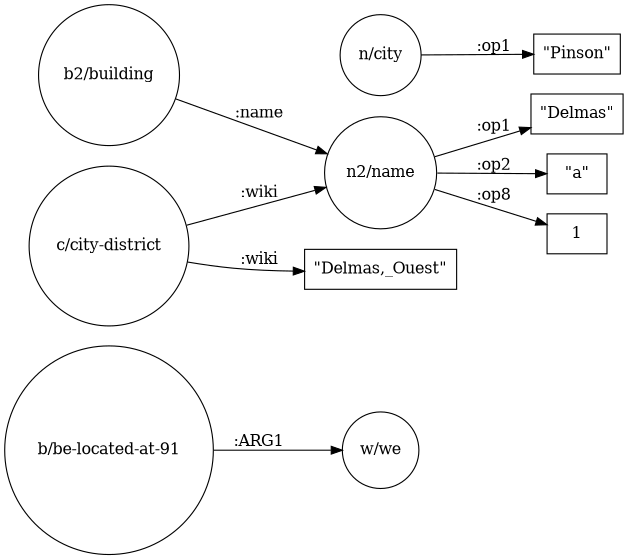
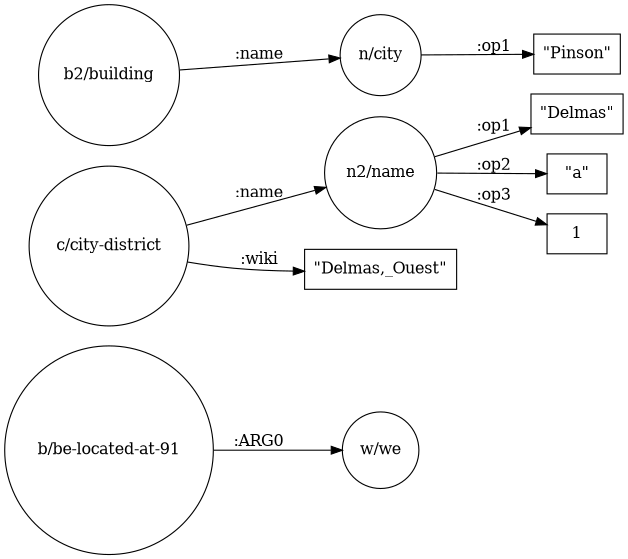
  digraph {
    rankdir=LR
    node [shape=circle]
    n1 [label="b/be-located-at-91"]
    n2 [label="w/we"]
    n3 [label="b2/building"]
    n4 [label="n/city"]
    n5 [label="\"Pinson\"" shape=rectangle]
    n6 [label="c/city-district"]
    n7 [label="n2/name"]
    n8 [label="\"Delmas,_Ouest\"" shape=rectangle]
    n9 [label="\"Delmas\"" shape=rectangle]
    n10 [label="\"a\"" shape=rectangle]
    n11 [label=1 shape=rectangle]
-   n1 -> n2 [label=":ARG1"]
-   n3 -> n7 [label=":name"]
+   n1 -> n2 [label=":ARG0"]
+   n3 -> n4 [label=":name"]
    n4 -> n5 [label=":op1"]
-   n6 -> n7 [label=":wiki"]
+   n6 -> n7 [label=":name"]
    n6 -> n8 [label=":wiki"]
    n7 -> n9 [label=":op1"]
    n7 -> n10 [label=":op2"]
-   n7 -> n11 [label=":op8"]
+   n7 -> n11 [label=":op3"]
  }
